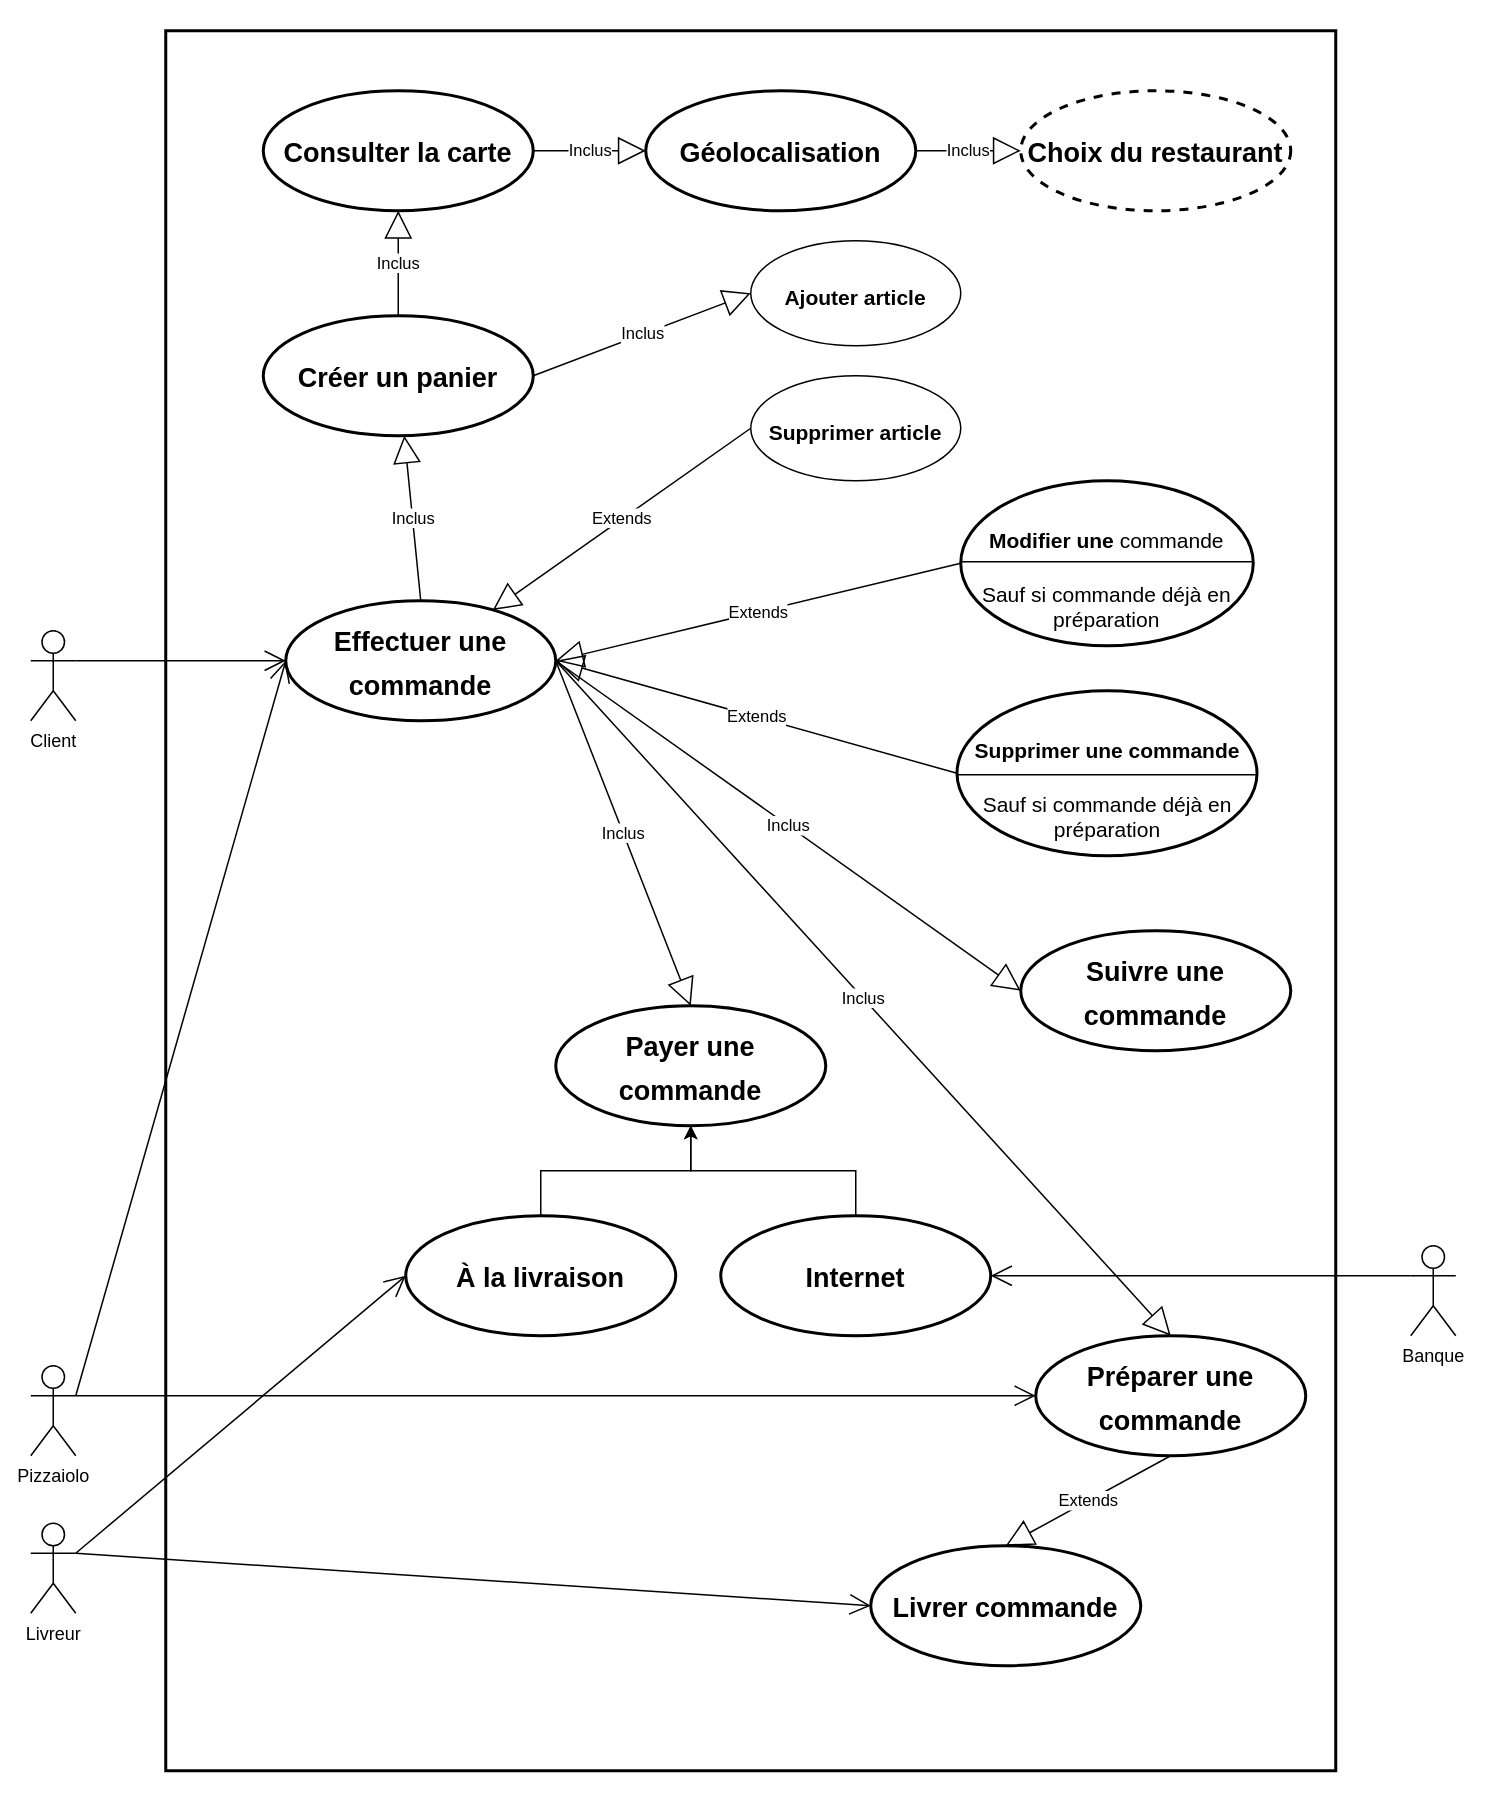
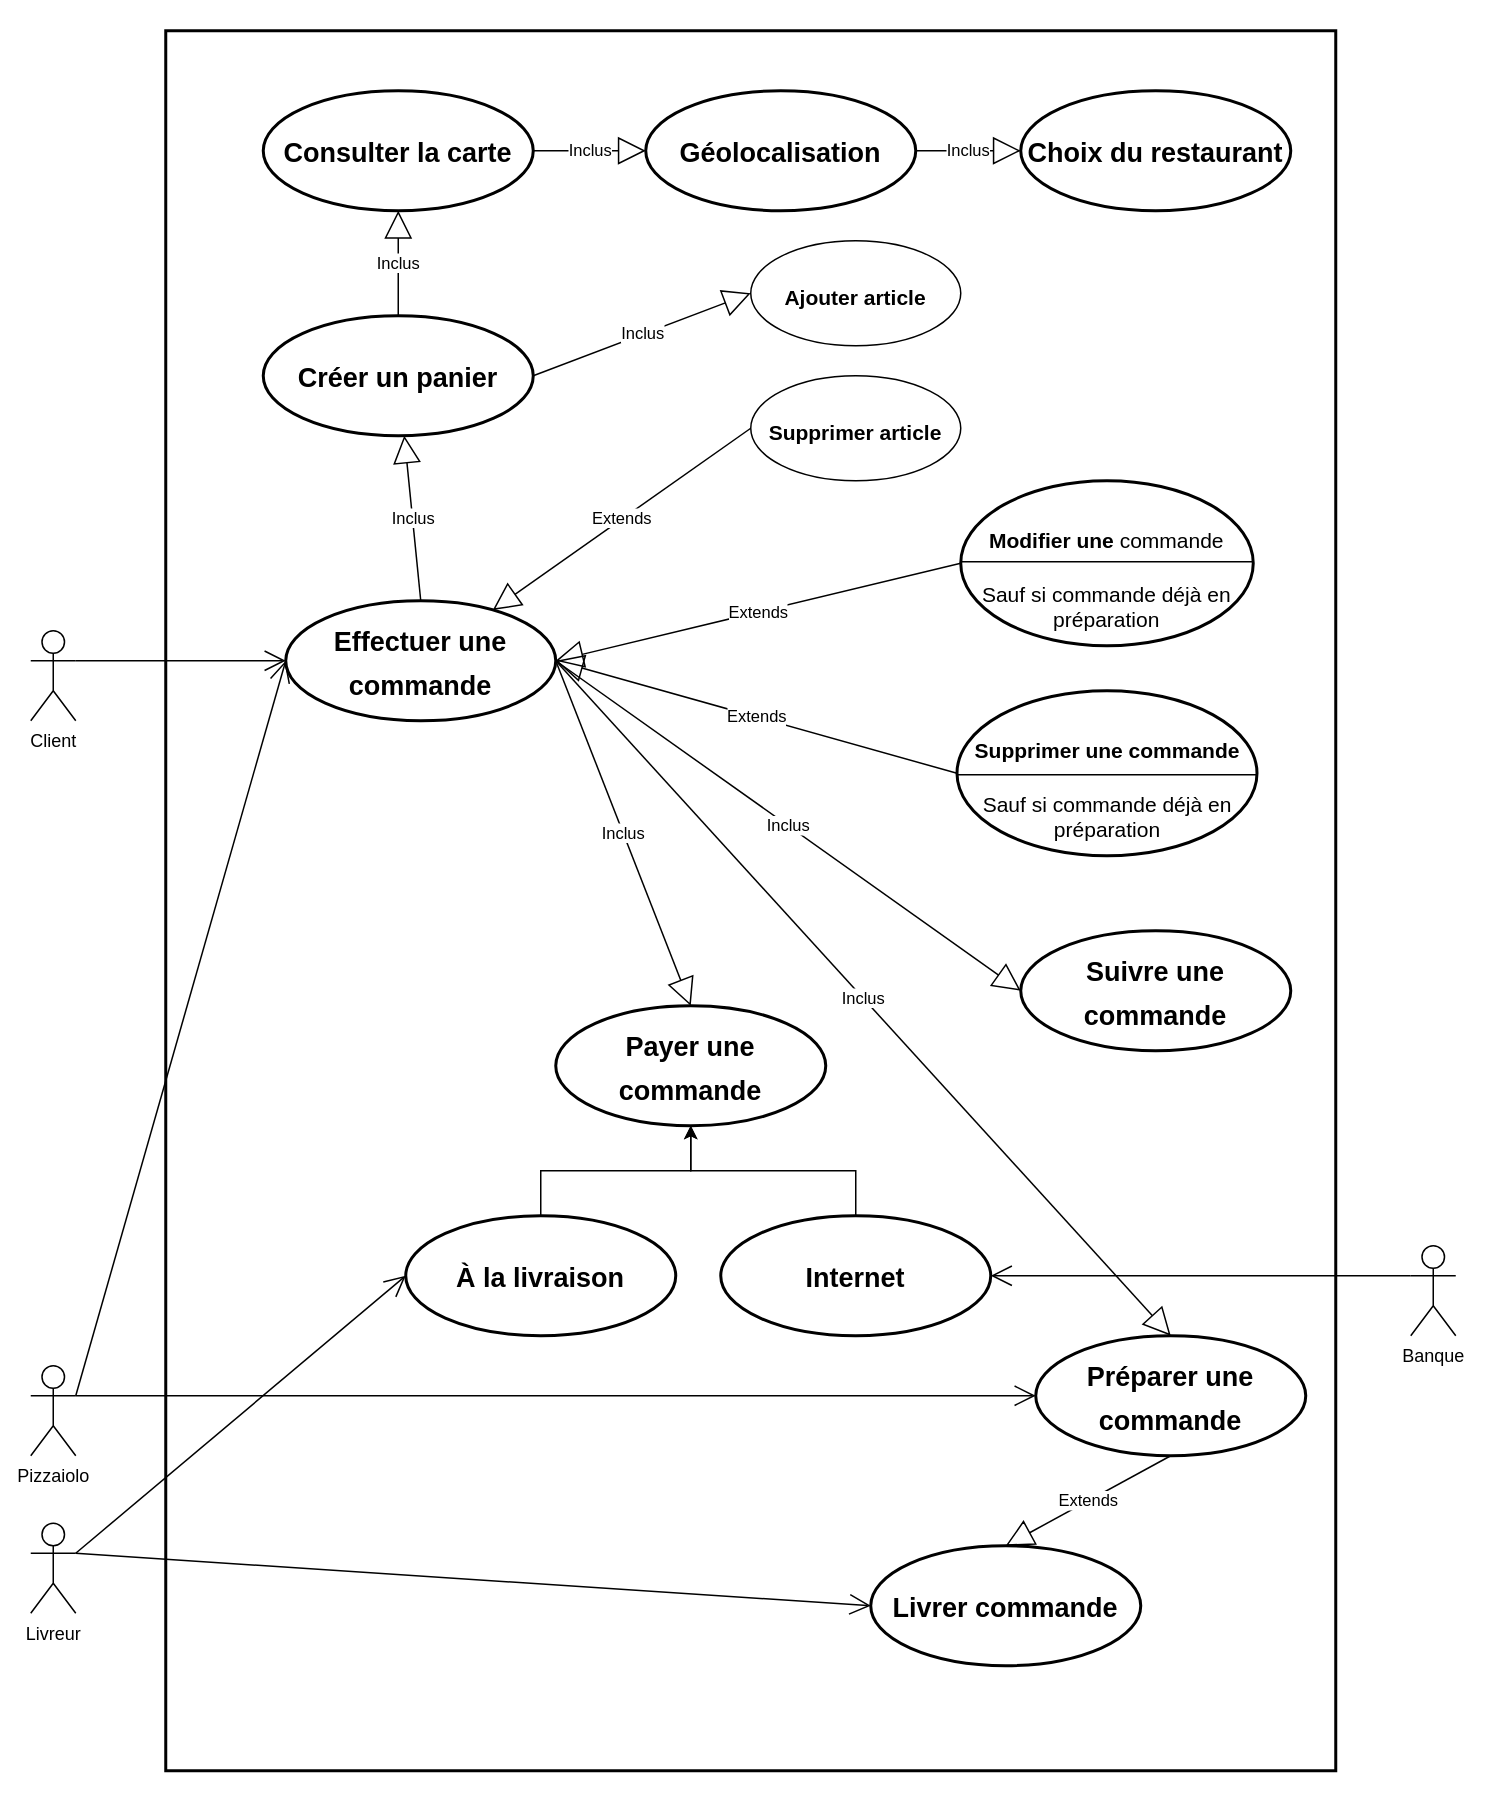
  <mxCell id="0" />
  <mxCell id="1" parent="0" />
  <mxCell id="2" value="" style="html=1;strokeWidth=2;" vertex="1" parent="1"><mxGeometry x="110" y="20" width="780" height="1160" as="geometry" /></mxCell>
  <mxCell id="3" value="&lt;h1&gt;&lt;font style=&quot;font-size: 18px&quot;&gt;Effectuer une commande&lt;/font&gt;&lt;/h1&gt;" style="ellipse;whiteSpace=wrap;html=1;strokeWidth=2;" vertex="1" parent="1"><mxGeometry x="190" y="400" width="180" height="80" as="geometry" /></mxCell>
  <mxCell id="4" value="Client" style="shape=umlActor;verticalLabelPosition=bottom;verticalAlign=top;html=1;" vertex="1" parent="1"><mxGeometry x="20" y="420" width="30" height="60" as="geometry" /></mxCell>
  <mxCell id="5" value="Inclus" style="endArrow=block;endSize=16;endFill=0;html=1;exitX=1;exitY=0.5;exitDx=0;exitDy=0;entryX=0;entryY=0.5;entryDx=0;entryDy=0;" edge="1" parent="1" source="10" target="8"><mxGeometry width="160" relative="1" as="geometry"><mxPoint x="370" y="770" as="sourcePoint" /><mxPoint x="460" y="835" as="targetPoint" /></mxGeometry></mxCell>
  <mxCell id="6" value="Extends" style="endArrow=block;endSize=16;endFill=0;html=1;exitX=0;exitY=0.5;exitDx=0;exitDy=0;" edge="1" parent="1" source="9" target="3"><mxGeometry width="160" relative="1" as="geometry"><mxPoint x="540" y="770" as="sourcePoint" /><mxPoint x="450" y="850" as="targetPoint" /></mxGeometry></mxCell>
  <mxCell id="7" value="Livreur" style="shape=umlActor;verticalLabelPosition=bottom;verticalAlign=top;html=1;" vertex="1" parent="1"><mxGeometry x="20" y="1015" width="30" height="60" as="geometry" /></mxCell>
  <mxCell id="8" value="&lt;h1&gt;&lt;font style=&quot;font-size: 14px&quot;&gt;Ajouter article&lt;/font&gt;&lt;/h1&gt;" style="ellipse;whiteSpace=wrap;html=1;" vertex="1" parent="1"><mxGeometry x="500" y="160" width="140" height="70" as="geometry" /></mxCell>
  <mxCell id="9" value="&lt;h1&gt;&lt;font style=&quot;font-size: 14px&quot;&gt;Supprimer article&lt;/font&gt;&lt;/h1&gt;" style="ellipse;whiteSpace=wrap;html=1;" vertex="1" parent="1"><mxGeometry x="500" y="250" width="140" height="70" as="geometry" /></mxCell>
  <mxCell id="10" value="&lt;h1&gt;&lt;font style=&quot;font-size: 18px&quot;&gt;Créer un panier&lt;/font&gt;&lt;/h1&gt;" style="ellipse;whiteSpace=wrap;html=1;strokeWidth=2;" vertex="1" parent="1"><mxGeometry x="175" y="210" width="180" height="80" as="geometry" /></mxCell>
  <mxCell id="11" value="&lt;h1&gt;&lt;font style=&quot;font-size: 14px&quot;&gt;Modifier une&lt;/font&gt;&lt;span style=&quot;font-size: 14px ; font-weight: normal&quot;&gt;&amp;nbsp;commande&lt;/span&gt;&lt;/h1&gt;&lt;div&gt;&lt;span style=&quot;font-size: 14px&quot;&gt;Sauf si commande déjà en préparation&lt;/span&gt;&lt;span style=&quot;font-size: 14px ; font-weight: normal&quot;&gt;&lt;br&gt;&lt;/span&gt;&lt;/div&gt;" style="ellipse;whiteSpace=wrap;html=1;strokeWidth=2;verticalAlign=top;" vertex="1" parent="1"><mxGeometry x="640" y="320" width="195" height="110" as="geometry" /></mxCell>
  <mxCell id="12" value="&lt;h1&gt;&lt;font style=&quot;font-size: 14px&quot;&gt;Supprimer une commande&lt;/font&gt;&lt;/h1&gt;&lt;div&gt;&lt;font style=&quot;font-size: 14px&quot;&gt;Sauf si commande déjà en préparation&lt;/font&gt;&lt;/div&gt;" style="ellipse;whiteSpace=wrap;html=1;strokeWidth=2;verticalAlign=top;" vertex="1" parent="1"><mxGeometry x="637.5" y="460" width="200" height="110" as="geometry" /></mxCell>
  <mxCell id="13" value="Extends" style="endArrow=block;endSize=16;endFill=0;html=1;exitX=0;exitY=0.5;exitDx=0;exitDy=0;entryX=1;entryY=0.5;entryDx=0;entryDy=0;" edge="1" parent="1" source="11" target="3"><mxGeometry x="-0.0" width="160" relative="1" as="geometry"><mxPoint x="420" y="465" as="sourcePoint" /><mxPoint x="340" y="420" as="targetPoint" /><mxPoint as="offset" /></mxGeometry></mxCell>
  <mxCell id="14" value="Extends" style="endArrow=block;endSize=16;endFill=0;html=1;exitX=0;exitY=0.5;exitDx=0;exitDy=0;entryX=1;entryY=0.5;entryDx=0;entryDy=0;" edge="1" parent="1" source="12" target="3"><mxGeometry width="160" relative="1" as="geometry"><mxPoint x="510" y="530" as="sourcePoint" /><mxPoint x="340" y="410" as="targetPoint" /></mxGeometry></mxCell>
  <mxCell id="15" value="&lt;h1&gt;&lt;font style=&quot;font-size: 18px&quot;&gt;Préparer une commande&lt;/font&gt;&lt;/h1&gt;" style="ellipse;whiteSpace=wrap;html=1;strokeWidth=2;" vertex="1" parent="1"><mxGeometry x="690" y="890" width="180" height="80" as="geometry" /></mxCell>
  <mxCell id="16" value="" style="line;strokeWidth=1;fillColor=none;align=left;verticalAlign=middle;spacingTop=-1;spacingLeft=3;spacingRight=3;rotatable=0;labelPosition=right;points=[];portConstraint=eastwest;" vertex="1" parent="1"><mxGeometry x="640" y="370" width="195" height="8" as="geometry" /></mxCell>
  <mxCell id="17" value="" style="line;strokeWidth=1;fillColor=none;align=left;verticalAlign=middle;spacingTop=-1;spacingLeft=3;spacingRight=3;rotatable=0;labelPosition=right;points=[];portConstraint=eastwest;" vertex="1" parent="1"><mxGeometry x="637.5" y="512" width="200" height="8" as="geometry" /></mxCell>
  <mxCell id="18" value="&lt;h1&gt;&lt;font style=&quot;font-size: 18px&quot;&gt;Livrer commande&lt;/font&gt;&lt;/h1&gt;" style="ellipse;whiteSpace=wrap;html=1;strokeWidth=2;" vertex="1" parent="1"><mxGeometry x="580" y="1030" width="180" height="80" as="geometry" /></mxCell>
  <mxCell id="19" value="Inclus" style="endArrow=block;endSize=16;endFill=0;html=1;exitX=1;exitY=0.5;exitDx=0;exitDy=0;entryX=0.5;entryY=0;entryDx=0;entryDy=0;" edge="1" parent="1" source="3" target="15"><mxGeometry width="160" relative="1" as="geometry"><mxPoint x="490" y="740" as="sourcePoint" /><mxPoint x="570" y="705" as="targetPoint" /></mxGeometry></mxCell>
  <mxCell id="20" value="Extends" style="endArrow=block;endSize=16;endFill=0;html=1;exitX=0.5;exitY=1;exitDx=0;exitDy=0;entryX=0.5;entryY=0;entryDx=0;entryDy=0;" edge="1" parent="1" source="15" target="18"><mxGeometry width="160" relative="1" as="geometry"><mxPoint x="545" y="515" as="sourcePoint" /><mxPoint x="390" y="558" as="targetPoint" /></mxGeometry></mxCell>
  <mxCell id="21" value="&lt;h1&gt;&lt;font style=&quot;font-size: 18px&quot;&gt;Suivre une commande&lt;/font&gt;&lt;/h1&gt;" style="ellipse;whiteSpace=wrap;html=1;strokeWidth=2;" vertex="1" parent="1"><mxGeometry x="680" y="620" width="180" height="80" as="geometry" /></mxCell>
  <mxCell id="22" value="Inclus" style="endArrow=block;endSize=16;endFill=0;html=1;exitX=1;exitY=0.5;exitDx=0;exitDy=0;entryX=0;entryY=0.5;entryDx=0;entryDy=0;" edge="1" parent="1" source="3" target="21"><mxGeometry width="160" relative="1" as="geometry"><mxPoint x="340" y="420" as="sourcePoint" /><mxPoint x="420" y="385" as="targetPoint" /></mxGeometry></mxCell>
  <mxCell id="23" value="Pizzaiolo" style="shape=umlActor;verticalLabelPosition=bottom;verticalAlign=top;html=1;" vertex="1" parent="1"><mxGeometry x="20" y="910" width="30" height="60" as="geometry" /></mxCell>
  <mxCell id="24" value="&lt;h1&gt;&lt;font style=&quot;font-size: 18px&quot;&gt;Consulter la carte&lt;/font&gt;&lt;/h1&gt;" style="ellipse;whiteSpace=wrap;html=1;strokeWidth=2;" vertex="1" parent="1"><mxGeometry x="175" y="60" width="180" height="80" as="geometry" /></mxCell>
  <mxCell id="25" value="&lt;h1&gt;&lt;font style=&quot;font-size: 18px&quot;&gt;Géolocalisation&lt;/font&gt;&lt;/h1&gt;" style="ellipse;whiteSpace=wrap;html=1;strokeWidth=2;" vertex="1" parent="1"><mxGeometry x="430" y="60" width="180" height="80" as="geometry" /></mxCell>
  <mxCell id="26" value="Inclus" style="endArrow=block;endSize=16;endFill=0;html=1;exitX=1;exitY=0.5;exitDx=0;exitDy=0;entryX=0;entryY=0.5;entryDx=0;entryDy=0;" edge="1" parent="1" source="24" target="25"><mxGeometry width="160" relative="1" as="geometry"><mxPoint x="360" y="260" as="sourcePoint" /><mxPoint x="460" y="215" as="targetPoint" /><Array as="points" /></mxGeometry></mxCell>
- <mxCell id="27" value="&lt;h1&gt;&lt;font size=&quot;4&quot;&gt;Choix du restaurant&lt;/font&gt;&lt;/h1&gt;" style="ellipse;whiteSpace=wrap;html=1;strokeWidth=2;dashed=1;" vertex="1" parent="1"><mxGeometry x="680" y="60" width="180" height="80" as="geometry" /></mxCell>
+ <mxCell id="27" value="&lt;h1&gt;&lt;font size=&quot;4&quot;&gt;Choix du restaurant&lt;/font&gt;&lt;/h1&gt;" style="ellipse;whiteSpace=wrap;html=1;strokeWidth=2;" vertex="1" parent="1"><mxGeometry x="680" y="60" width="180" height="80" as="geometry" /></mxCell>
  <mxCell id="28" value="Inclus" style="endArrow=block;endSize=16;endFill=0;html=1;exitX=1;exitY=0.5;exitDx=0;exitDy=0;entryX=0;entryY=0.5;entryDx=0;entryDy=0;" edge="1" parent="1" source="25" target="27"><mxGeometry width="160" relative="1" as="geometry"><mxPoint x="365" y="110" as="sourcePoint" /><mxPoint x="440" y="110" as="targetPoint" /><Array as="points" /></mxGeometry></mxCell>
  <mxCell id="29" value="Inclus" style="endArrow=block;endSize=16;endFill=0;html=1;exitX=0.5;exitY=0;exitDx=0;exitDy=0;entryX=0.5;entryY=1;entryDx=0;entryDy=0;" edge="1" parent="1" source="10" target="24"><mxGeometry width="160" relative="1" as="geometry"><mxPoint x="365" y="110" as="sourcePoint" /><mxPoint x="440" y="110" as="targetPoint" /><Array as="points" /></mxGeometry></mxCell>
  <mxCell id="30" value="&lt;h1&gt;&lt;font style=&quot;font-size: 18px&quot;&gt;Payer une commande&lt;/font&gt;&lt;/h1&gt;" style="ellipse;whiteSpace=wrap;html=1;strokeWidth=2;" vertex="1" parent="1"><mxGeometry x="370" y="670" width="180" height="80" as="geometry" /></mxCell>
  <mxCell id="31" value="" style="endArrow=open;endFill=1;endSize=12;html=1;entryX=0;entryY=0.5;entryDx=0;entryDy=0;exitX=1;exitY=0.333;exitDx=0;exitDy=0;exitPerimeter=0;" edge="1" parent="1" source="4" target="3"><mxGeometry width="160" relative="1" as="geometry"><mxPoint x="40" y="290" as="sourcePoint" /><mxPoint x="185" y="260" as="targetPoint" /></mxGeometry></mxCell>
  <mxCell id="32" value="" style="endArrow=open;endFill=1;endSize=12;html=1;entryX=0;entryY=0.5;entryDx=0;entryDy=0;exitX=1;exitY=0.333;exitDx=0;exitDy=0;exitPerimeter=0;" edge="1" parent="1" source="23" target="15"><mxGeometry width="160" relative="1" as="geometry"><mxPoint x="50" y="260" as="sourcePoint" /><mxPoint x="185" y="260" as="targetPoint" /></mxGeometry></mxCell>
  <mxCell id="33" value="" style="endArrow=open;endFill=1;endSize=12;html=1;exitX=1;exitY=0.333;exitDx=0;exitDy=0;exitPerimeter=0;entryX=0;entryY=0.5;entryDx=0;entryDy=0;" edge="1" parent="1" source="23" target="3"><mxGeometry width="160" relative="1" as="geometry"><mxPoint x="50" y="260" as="sourcePoint" /><mxPoint x="40" y="350" as="targetPoint" /></mxGeometry></mxCell>
  <mxCell id="34" value="Inclus" style="endArrow=block;endSize=16;endFill=0;html=1;exitX=0.5;exitY=0;exitDx=0;exitDy=0;" edge="1" parent="1" source="3" target="10"><mxGeometry width="160" relative="1" as="geometry"><mxPoint x="40" y="320" as="sourcePoint" /><mxPoint x="40" y="250" as="targetPoint" /><Array as="points" /></mxGeometry></mxCell>
  <mxCell id="35" value="Inclus" style="endArrow=block;endSize=16;endFill=0;html=1;exitX=1;exitY=0.5;exitDx=0;exitDy=0;entryX=0.5;entryY=0;entryDx=0;entryDy=0;" edge="1" parent="1" source="3" target="30"><mxGeometry width="160" relative="1" as="geometry"><mxPoint x="380" y="450" as="sourcePoint" /><mxPoint x="670" y="780" as="targetPoint" /></mxGeometry></mxCell>
  <mxCell id="36" style="edgeStyle=orthogonalEdgeStyle;rounded=0;orthogonalLoop=1;jettySize=auto;html=1;exitX=0.5;exitY=0;exitDx=0;exitDy=0;" edge="1" parent="1" source="37" target="30"><mxGeometry relative="1" as="geometry" /></mxCell>
  <mxCell id="37" value="&lt;h1&gt;&lt;font style=&quot;font-size: 18px&quot;&gt;À la livraison&lt;/font&gt;&lt;/h1&gt;" style="ellipse;whiteSpace=wrap;html=1;strokeWidth=2;" vertex="1" parent="1"><mxGeometry x="270" y="810" width="180" height="80" as="geometry" /></mxCell>
  <mxCell id="38" style="edgeStyle=orthogonalEdgeStyle;rounded=0;orthogonalLoop=1;jettySize=auto;html=1;exitX=0.5;exitY=0;exitDx=0;exitDy=0;entryX=0.5;entryY=1;entryDx=0;entryDy=0;" edge="1" parent="1" source="39" target="30"><mxGeometry relative="1" as="geometry" /></mxCell>
  <mxCell id="39" value="&lt;h1&gt;&lt;font style=&quot;font-size: 18px&quot;&gt;Internet&lt;/font&gt;&lt;/h1&gt;" style="ellipse;whiteSpace=wrap;html=1;strokeWidth=2;" vertex="1" parent="1"><mxGeometry x="480" y="810" width="180" height="80" as="geometry" /></mxCell>
  <mxCell id="40" value="" style="endArrow=open;endFill=1;endSize=12;html=1;entryX=0;entryY=0.5;entryDx=0;entryDy=0;exitX=1;exitY=0.333;exitDx=0;exitDy=0;exitPerimeter=0;" edge="1" parent="1" source="7" target="18"><mxGeometry width="160" relative="1" as="geometry"><mxPoint x="60" y="980" as="sourcePoint" /><mxPoint x="700" y="940" as="targetPoint" /></mxGeometry></mxCell>
  <mxCell id="41" value="" style="endArrow=open;endFill=1;endSize=12;html=1;entryX=0;entryY=0.5;entryDx=0;entryDy=0;exitX=1;exitY=0.333;exitDx=0;exitDy=0;exitPerimeter=0;" edge="1" parent="1" source="7" target="37"><mxGeometry width="160" relative="1" as="geometry"><mxPoint x="80" y="1130" as="sourcePoint" /><mxPoint x="590" y="1080" as="targetPoint" /></mxGeometry></mxCell>
  <mxCell id="42" value="Banque" style="shape=umlActor;verticalLabelPosition=bottom;verticalAlign=top;html=1;" vertex="1" parent="1"><mxGeometry x="940" y="830" width="30" height="60" as="geometry" /></mxCell>
  <mxCell id="43" value="" style="endArrow=open;endFill=1;endSize=12;html=1;exitX=0;exitY=0.333;exitDx=0;exitDy=0;exitPerimeter=0;entryX=1;entryY=0.5;entryDx=0;entryDy=0;" edge="1" parent="1" source="42" target="39"><mxGeometry width="160" relative="1" as="geometry"><mxPoint x="60" y="1080" as="sourcePoint" /><mxPoint x="280" y="860" as="targetPoint" /></mxGeometry></mxCell>
